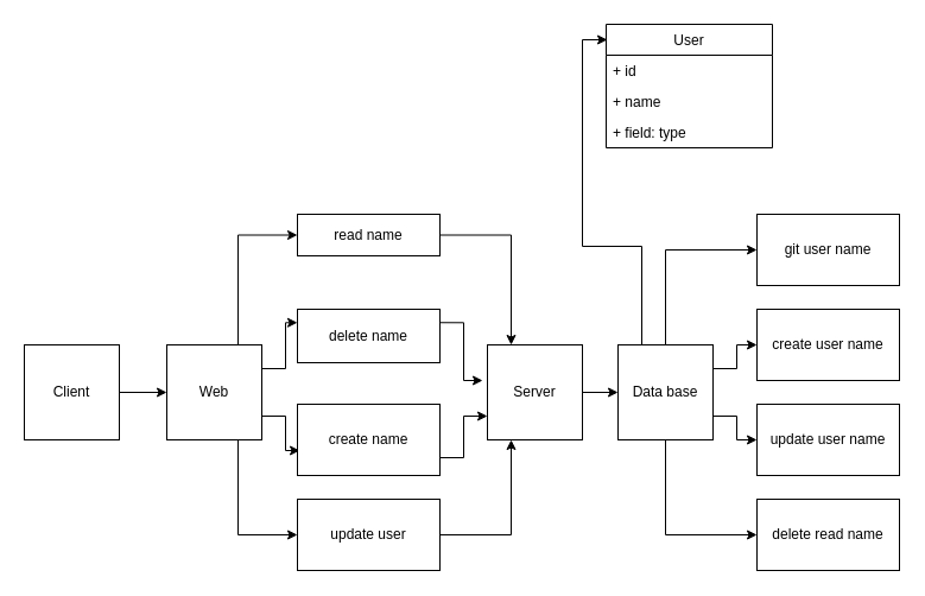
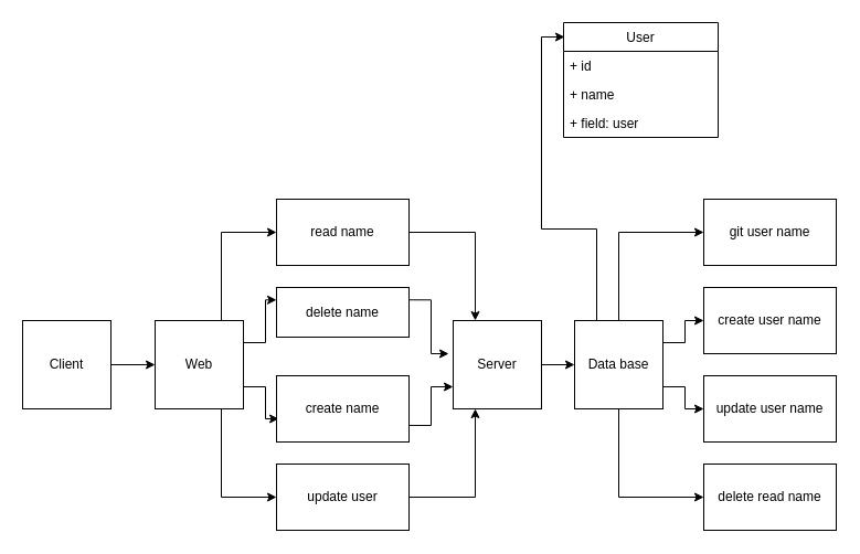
  <mxCell id="0" />
  <mxCell id="1" parent="0" />
  <mxCell id="2" style="edgeStyle=orthogonalEdgeStyle;rounded=0;orthogonalLoop=1;jettySize=auto;html=1;exitX=1;exitY=0.5;exitDx=0;exitDy=0;entryX=0;entryY=0.5;entryDx=0;entryDy=0;" parent="1" source="3" target="16" edge="1"><mxGeometry relative="1" as="geometry" /></mxCell>
  <mxCell id="3" value="Server" style="whiteSpace=wrap;html=1;aspect=fixed;" parent="1" vertex="1"><mxGeometry x="410" y="290" width="80" height="80" as="geometry" /></mxCell>
  <mxCell id="4" style="edgeStyle=orthogonalEdgeStyle;rounded=0;orthogonalLoop=1;jettySize=auto;html=1;exitX=1;exitY=0.5;exitDx=0;exitDy=0;entryX=0;entryY=0.5;entryDx=0;entryDy=0;" parent="1" source="5" target="10" edge="1"><mxGeometry relative="1" as="geometry" /></mxCell>
  <mxCell id="5" value="Client" style="whiteSpace=wrap;html=1;aspect=fixed;" parent="1" vertex="1"><mxGeometry x="20" y="290" width="80" height="80" as="geometry" /></mxCell>
  <mxCell id="6" style="edgeStyle=orthogonalEdgeStyle;rounded=0;orthogonalLoop=1;jettySize=auto;html=1;exitX=0.75;exitY=0;exitDx=0;exitDy=0;entryX=0;entryY=0.5;entryDx=0;entryDy=0;" parent="1" source="10" target="22" edge="1"><mxGeometry relative="1" as="geometry" /></mxCell>
  <mxCell id="7" style="edgeStyle=orthogonalEdgeStyle;rounded=0;orthogonalLoop=1;jettySize=auto;html=1;exitX=0.75;exitY=1;exitDx=0;exitDy=0;entryX=0;entryY=0.5;entryDx=0;entryDy=0;" parent="1" source="10" target="18" edge="1"><mxGeometry relative="1" as="geometry" /></mxCell>
  <mxCell id="8" style="edgeStyle=orthogonalEdgeStyle;rounded=0;orthogonalLoop=1;jettySize=auto;html=1;exitX=1;exitY=0.75;exitDx=0;exitDy=0;entryX=0.017;entryY=0.65;entryDx=0;entryDy=0;entryPerimeter=0;" parent="1" source="10" target="20" edge="1"><mxGeometry relative="1" as="geometry" /></mxCell>
  <mxCell id="9" style="edgeStyle=orthogonalEdgeStyle;rounded=0;orthogonalLoop=1;jettySize=auto;html=1;exitX=1;exitY=0.25;exitDx=0;exitDy=0;entryX=0;entryY=0.25;entryDx=0;entryDy=0;" parent="1" source="10" target="24" edge="1"><mxGeometry relative="1" as="geometry" /></mxCell>
  <mxCell id="10" value="Web" style="whiteSpace=wrap;html=1;aspect=fixed;" parent="1" vertex="1"><mxGeometry x="140" y="290" width="80" height="80" as="geometry" /></mxCell>
  <mxCell id="11" style="edgeStyle=orthogonalEdgeStyle;rounded=0;orthogonalLoop=1;jettySize=auto;html=1;exitX=0.5;exitY=0;exitDx=0;exitDy=0;entryX=0;entryY=0.5;entryDx=0;entryDy=0;" parent="1" source="16" target="26" edge="1"><mxGeometry relative="1" as="geometry" /></mxCell>
  <mxCell id="12" style="edgeStyle=orthogonalEdgeStyle;rounded=0;orthogonalLoop=1;jettySize=auto;html=1;exitX=0.5;exitY=1;exitDx=0;exitDy=0;entryX=0;entryY=0.5;entryDx=0;entryDy=0;" parent="1" source="16" target="28" edge="1"><mxGeometry relative="1" as="geometry" /></mxCell>
  <mxCell id="13" style="edgeStyle=orthogonalEdgeStyle;rounded=0;orthogonalLoop=1;jettySize=auto;html=1;exitX=1;exitY=0.75;exitDx=0;exitDy=0;entryX=0;entryY=0.5;entryDx=0;entryDy=0;" parent="1" source="16" target="27" edge="1"><mxGeometry relative="1" as="geometry" /></mxCell>
  <mxCell id="14" style="edgeStyle=orthogonalEdgeStyle;rounded=0;orthogonalLoop=1;jettySize=auto;html=1;exitX=1;exitY=0.25;exitDx=0;exitDy=0;entryX=0;entryY=0.5;entryDx=0;entryDy=0;" parent="1" source="16" target="25" edge="1"><mxGeometry relative="1" as="geometry" /></mxCell>
  <mxCell id="15" style="edgeStyle=orthogonalEdgeStyle;rounded=0;orthogonalLoop=1;jettySize=auto;html=1;exitX=0.25;exitY=0;exitDx=0;exitDy=0;entryX=0.007;entryY=0.125;entryDx=0;entryDy=0;entryPerimeter=0;" edge="1" parent="1" source="16" target="29"><mxGeometry relative="1" as="geometry" /></mxCell>
  <mxCell id="16" value="Data base" style="whiteSpace=wrap;html=1;aspect=fixed;" parent="1" vertex="1"><mxGeometry x="520" y="290" width="80" height="80" as="geometry" /></mxCell>
  <mxCell id="17" style="edgeStyle=orthogonalEdgeStyle;rounded=0;orthogonalLoop=1;jettySize=auto;html=1;exitX=1;exitY=0.5;exitDx=0;exitDy=0;entryX=0.25;entryY=1;entryDx=0;entryDy=0;" parent="1" source="18" target="3" edge="1"><mxGeometry relative="1" as="geometry" /></mxCell>
  <mxCell id="18" value="update user" style="rounded=0;whiteSpace=wrap;html=1;" parent="1" vertex="1"><mxGeometry x="250" y="420" width="120" height="60" as="geometry" /></mxCell>
  <mxCell id="19" style="edgeStyle=orthogonalEdgeStyle;rounded=0;orthogonalLoop=1;jettySize=auto;html=1;exitX=1;exitY=0.75;exitDx=0;exitDy=0;entryX=0;entryY=0.75;entryDx=0;entryDy=0;" parent="1" source="20" target="3" edge="1"><mxGeometry relative="1" as="geometry" /></mxCell>
  <mxCell id="20" value="create name" style="rounded=0;whiteSpace=wrap;html=1;" parent="1" vertex="1"><mxGeometry x="250" y="340" width="120" height="60" as="geometry" /></mxCell>
  <mxCell id="21" style="edgeStyle=orthogonalEdgeStyle;rounded=0;orthogonalLoop=1;jettySize=auto;html=1;exitX=1;exitY=0.5;exitDx=0;exitDy=0;entryX=0.25;entryY=0;entryDx=0;entryDy=0;" parent="1" source="22" target="3" edge="1"><mxGeometry relative="1" as="geometry" /></mxCell>
- <mxCell id="22" value="read name" style="rounded=0;whiteSpace=wrap;html=1;" parent="1" vertex="1"><mxGeometry x="250" y="180" width="120" height="35" as="geometry" /></mxCell>
+ <mxCell id="22" value="read name" style="rounded=0;whiteSpace=wrap;html=1;" parent="1" vertex="1"><mxGeometry x="250" y="180" width="120" height="60" as="geometry" /></mxCell>
  <mxCell id="23" style="edgeStyle=orthogonalEdgeStyle;rounded=0;orthogonalLoop=1;jettySize=auto;html=1;exitX=1;exitY=0.25;exitDx=0;exitDy=0;entryX=-0.05;entryY=0.375;entryDx=0;entryDy=0;entryPerimeter=0;" parent="1" source="24" target="3" edge="1"><mxGeometry relative="1" as="geometry" /></mxCell>
  <mxCell id="24" value="delete name" style="rounded=0;whiteSpace=wrap;html=1;" parent="1" vertex="1"><mxGeometry x="250" y="260" width="120" height="45" as="geometry" /></mxCell>
  <mxCell id="25" value="create user name" style="rounded=0;whiteSpace=wrap;html=1;" parent="1" vertex="1"><mxGeometry x="637" y="260" width="120" height="60" as="geometry" /></mxCell>
  <mxCell id="26" value="git user name" style="rounded=0;whiteSpace=wrap;html=1;" parent="1" vertex="1"><mxGeometry x="637" y="180" width="120" height="60" as="geometry" /></mxCell>
  <mxCell id="27" value="update user name" style="rounded=0;whiteSpace=wrap;html=1;" parent="1" vertex="1"><mxGeometry x="637" y="340" width="120" height="60" as="geometry" /></mxCell>
  <mxCell id="28" value="delete read name" style="rounded=0;whiteSpace=wrap;html=1;" parent="1" vertex="1"><mxGeometry x="637" y="420" width="120" height="60" as="geometry" /></mxCell>
  <mxCell id="29" value="User" style="swimlane;fontStyle=0;childLayout=stackLayout;horizontal=1;startSize=26;fillColor=none;horizontalStack=0;resizeParent=1;resizeParentMax=0;resizeLast=0;collapsible=1;marginBottom=0;" parent="1" vertex="1"><mxGeometry x="510" y="20" width="140" height="104" as="geometry" /></mxCell>
  <mxCell id="30" value="+ id" style="text;strokeColor=none;fillColor=none;align=left;verticalAlign=top;spacingLeft=4;spacingRight=4;overflow=hidden;rotatable=0;points=[[0,0.5],[1,0.5]];portConstraint=eastwest;" parent="29" vertex="1"><mxGeometry y="26" width="140" height="26" as="geometry" /></mxCell>
  <mxCell id="31" value="+ name" style="text;strokeColor=none;fillColor=none;align=left;verticalAlign=top;spacingLeft=4;spacingRight=4;overflow=hidden;rotatable=0;points=[[0,0.5],[1,0.5]];portConstraint=eastwest;" parent="29" vertex="1"><mxGeometry y="52" width="140" height="26" as="geometry" /></mxCell>
- <mxCell id="32" value="+ field: type" style="text;strokeColor=none;fillColor=none;align=left;verticalAlign=top;spacingLeft=4;spacingRight=4;overflow=hidden;rotatable=0;points=[[0,0.5],[1,0.5]];portConstraint=eastwest;" parent="29" vertex="1"><mxGeometry y="78" width="140" height="26" as="geometry" /></mxCell>
+ <mxCell id="32" value="+ field: user" style="text;strokeColor=none;fillColor=none;align=left;verticalAlign=top;spacingLeft=4;spacingRight=4;overflow=hidden;rotatable=0;points=[[0,0.5],[1,0.5]];portConstraint=eastwest;" parent="29" vertex="1"><mxGeometry y="78" width="140" height="26" as="geometry" /></mxCell>
